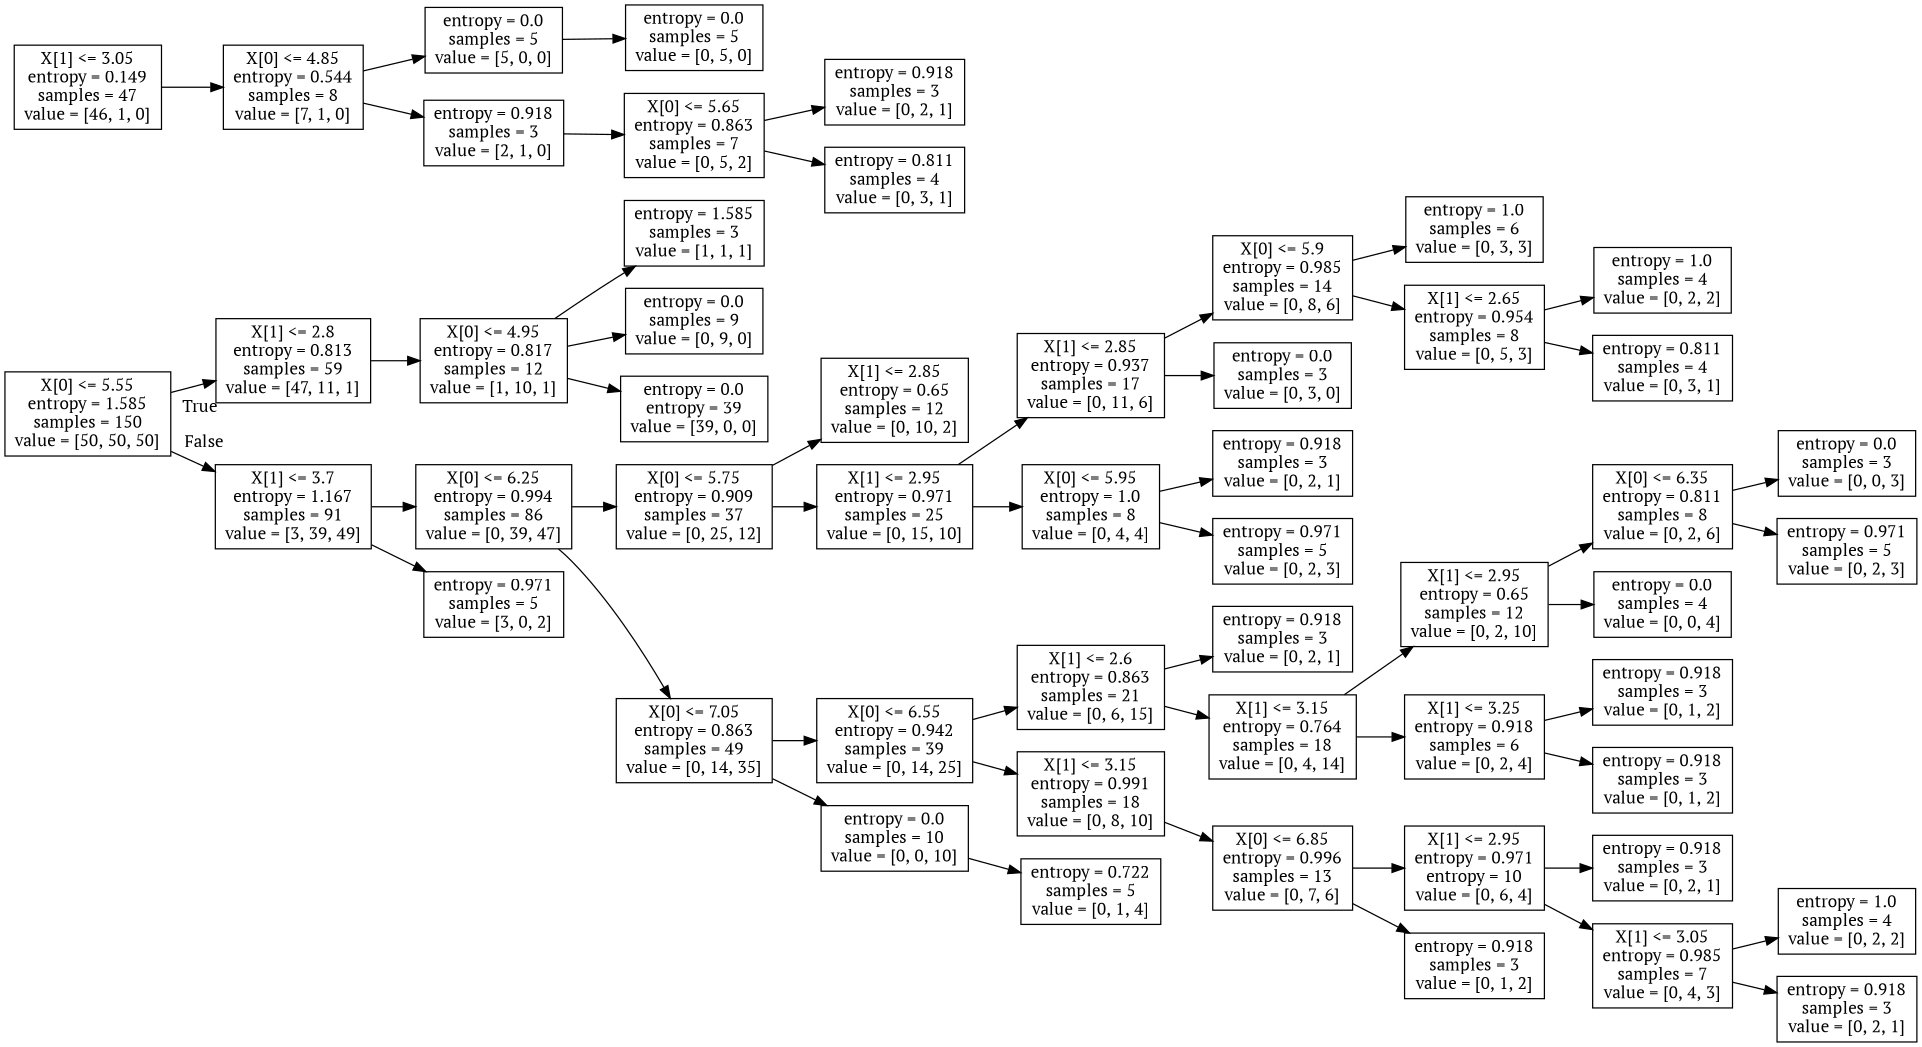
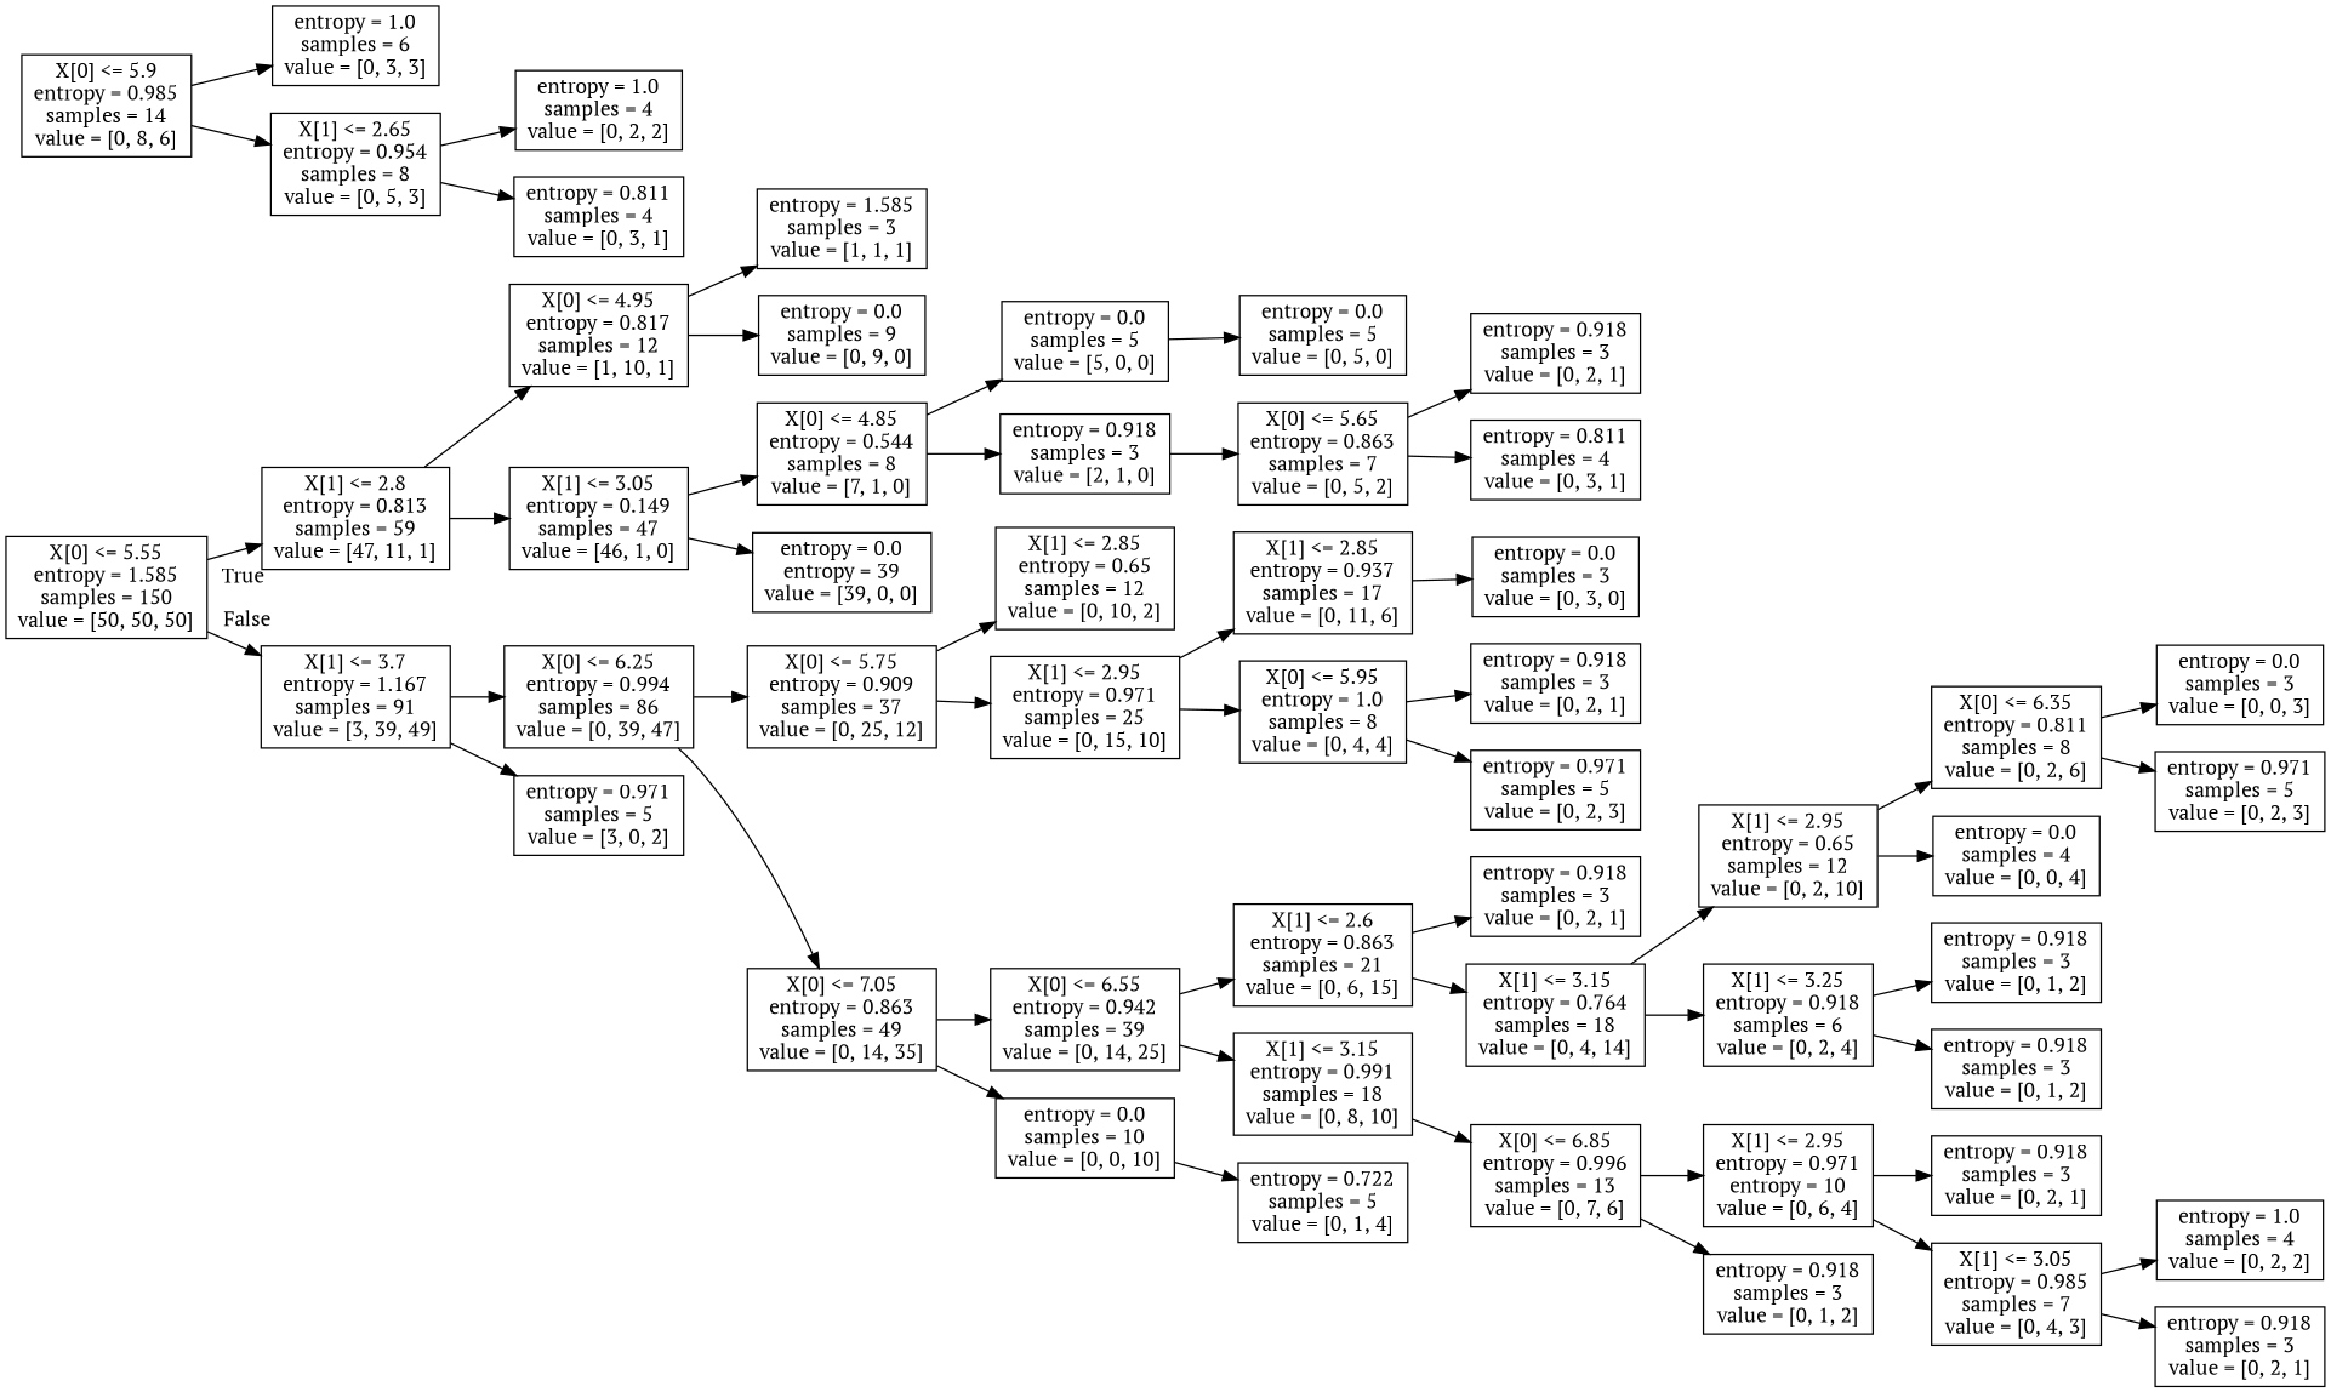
  digraph {
    fontname="PT Serif"
    rankdir=LR
    node [fontname="PT Serif" shape=box]
    edge [fontname="PT Serif"]
    n1 [height=0.94444 label="X[0] <= 5.55\nentropy = 1.585\nsamples = 150\nvalue = [50, 50, 50]" width=1.7361]
    n2 [height=0.94444 label="X[1] <= 2.8\nentropy = 0.813\nsamples = 59\nvalue = [47, 11, 1]" width=1.6528]
    n3 [height=0.94444 label="X[1] <= 3.7\nentropy = 1.167\nsamples = 91\nvalue = [3, 39, 49]" width=1.6528]
    n4 [height=0.94444 label="X[0] <= 4.95\nentropy = 0.817\nsamples = 12\nvalue = [1, 10, 1]" width=1.5556]
    n5 [height=0.94444 label="X[1] <= 3.05\nentropy = 0.149\nsamples = 47\nvalue = [46, 1, 0]" width=1.5556]
    n6 [height=0.94444 label="X[0] <= 6.25\nentropy = 0.994\nsamples = 86\nvalue = [0, 39, 47]" width=1.6528]
    n7 [height=0.73611 label="entropy = 0.971\nsamples = 5\nvalue = [3, 0, 2]" width=1.4722]
    n8 [height=0.73611 label="entropy = 1.585\nsamples = 3\nvalue = [1, 1, 1]" width=1.4722]
    n9 [height=0.73611 label="entropy = 0.0\nsamples = 9\nvalue = [0, 9, 0]" width=1.4583]
    n10 [height=0.94444 label="X[0] <= 4.85\nentropy = 0.544\nsamples = 8\nvalue = [7, 1, 0]" width=1.4722]
    n11 [height=0.73611 label="entropy = 0.0\nentropy = 39\nvalue = [39, 0, 0]" width=1.5556]
    n12 [height=0.94444 label="X[0] <= 5.75\nentropy = 0.909\nsamples = 37\nvalue = [0, 25, 12]" width=1.6528]
    n13 [height=0.94444 label="X[0] <= 7.05\nentropy = 0.863\nsamples = 49\nvalue = [0, 14, 35]" width=1.6528]
    n14 [height=0.73611 label="entropy = 0.0\nsamples = 5\nvalue = [5, 0, 0]" width=1.4583]
    n15 [height=0.73611 label="entropy = 0.918\nsamples = 3\nvalue = [2, 1, 0]" width=1.4722]
    n16 [height=0.73611 label="entropy = 0.0\nsamples = 5\nvalue = [0, 5, 0]" width=1.4583]
    n17 [height=0.94444 label="X[0] <= 5.65\nentropy = 0.863\nsamples = 7\nvalue = [0, 5, 2]" width=1.4722]
    n18 [height=0.94444 label="X[1] <= 2.85\nentropy = 0.65\nsamples = 12\nvalue = [0, 10, 2]" width=1.5556]
    n19 [height=0.94444 label="X[1] <= 2.95\nentropy = 0.971\nsamples = 25\nvalue = [0, 15, 10]" width=1.6528]
    n20 [height=0.94444 label="X[0] <= 6.55\nentropy = 0.942\nsamples = 39\nvalue = [0, 14, 25]" width=1.6528]
    n21 [height=0.73611 label="entropy = 0.0\nsamples = 10\nvalue = [0, 0, 10]" width=1.5556]
    n22 [height=0.94444 label="X[1] <= 2.85\nentropy = 0.937\nsamples = 17\nvalue = [0, 11, 6]" width=1.5556]
    n23 [height=0.94444 label="X[0] <= 5.95\nentropy = 1.0\nsamples = 8\nvalue = [0, 4, 4]" width=1.4583]
    n24 [height=0.94444 label="X[1] <= 2.6\nentropy = 0.863\nsamples = 21\nvalue = [0, 6, 15]" width=1.5556]
    n25 [height=0.94444 label="X[1] <= 3.15\nentropy = 0.991\nsamples = 18\nvalue = [0, 8, 10]" width=1.5556]
    n26 [height=0.73611 label="entropy = 0.722\nsamples = 5\nvalue = [0, 1, 4]" width=1.4722]
    n27 [height=0.73611 label="entropy = 0.918\nsamples = 3\nvalue = [0, 2, 1]" width=1.4722]
    n28 [height=0.73611 label="entropy = 0.811\nsamples = 4\nvalue = [0, 3, 1]" width=1.4722]
    n29 [height=0.94444 label="X[0] <= 5.9\nentropy = 0.985\nsamples = 14\nvalue = [0, 8, 6]" width=1.4722]
    n30 [height=0.73611 label="entropy = 0.0\nsamples = 3\nvalue = [0, 3, 0]" width=1.4583]
    n31 [height=0.73611 label="entropy = 0.918\nsamples = 3\nvalue = [0, 2, 1]" width=1.4722]
    n32 [height=0.73611 label="entropy = 0.971\nsamples = 5\nvalue = [0, 2, 3]" width=1.4722]
    n33 [height=0.73611 label="entropy = 1.0\nsamples = 6\nvalue = [0, 3, 3]" width=1.4583]
    n34 [height=0.94444 label="X[1] <= 2.65\nentropy = 0.954\nsamples = 8\nvalue = [0, 5, 3]" width=1.4722]
    n35 [height=0.73611 label="entropy = 1.0\nsamples = 4\nvalue = [0, 2, 2]" width=1.4583]
    n36 [height=0.73611 label="entropy = 0.811\nsamples = 4\nvalue = [0, 3, 1]" width=1.4722]
    n37 [height=0.73611 label="entropy = 0.918\nsamples = 3\nvalue = [0, 2, 1]" width=1.4722]
    n38 [height=0.94444 label="X[1] <= 3.15\nentropy = 0.764\nsamples = 18\nvalue = [0, 4, 14]" width=1.5556]
    n39 [height=0.94444 label="X[0] <= 6.85\nentropy = 0.996\nsamples = 13\nvalue = [0, 7, 6]" width=1.4722]
    n40 [height=0.94444 label="X[1] <= 2.95\nentropy = 0.65\nsamples = 12\nvalue = [0, 2, 10]" width=1.5556]
    n41 [height=0.94444 label="X[1] <= 3.25\nentropy = 0.918\nsamples = 6\nvalue = [0, 2, 4]" width=1.4722]
    n42 [height=0.94444 label="X[1] <= 2.95\nentropy = 0.971\nentropy = 10\nvalue = [0, 6, 4]" width=1.4722]
    n43 [height=0.73611 label="entropy = 0.918\nsamples = 3\nvalue = [0, 1, 2]" width=1.4722]
    n44 [height=0.94444 label="X[0] <= 6.35\nentropy = 0.811\nsamples = 8\nvalue = [0, 2, 6]" width=1.4722]
    n45 [height=0.73611 label="entropy = 0.0\nsamples = 4\nvalue = [0, 0, 4]" width=1.4583]
    n46 [height=0.73611 label="entropy = 0.918\nsamples = 3\nvalue = [0, 1, 2]" width=1.4722]
    n47 [height=0.73611 label="entropy = 0.918\nsamples = 3\nvalue = [0, 1, 2]" width=1.4722]
    n48 [height=0.73611 label="entropy = 0.0\nsamples = 3\nvalue = [0, 0, 3]" width=1.4583]
    n49 [height=0.73611 label="entropy = 0.971\nsamples = 5\nvalue = [0, 2, 3]" width=1.4722]
    n50 [height=0.73611 label="entropy = 0.918\nsamples = 3\nvalue = [0, 2, 1]" width=1.4722]
    n51 [height=0.94444 label="X[1] <= 3.05\nentropy = 0.985\nsamples = 7\nvalue = [0, 4, 3]" width=1.4722]
    n52 [height=0.73611 label="entropy = 1.0\nsamples = 4\nvalue = [0, 2, 2]" width=1.4583]
    n53 [height=0.73611 label="entropy = 0.918\nsamples = 3\nvalue = [0, 2, 1]" width=1.4722]
    n1 -> n2 [headlabel=True labelangle=45 labeldistance=2.5]
    n1 -> n3 [headlabel=False labelangle=-45 labeldistance=2.5]
    n2 -> n4
+   n2 -> n5
    n3 -> n6
    n3 -> n7
    n4 -> n8
    n4 -> n9
    n5 -> n10
-   n4 -> n11
+   n5 -> n11
    n6 -> n12
    n6 -> n13
    n10 -> n14
    n10 -> n15
    n12 -> n18
    n12 -> n19
    n13 -> n20
    n13 -> n21
    n14 -> n16
    n15 -> n17
    n17 -> n27
    n17 -> n28
    n19 -> n22
    n19 -> n23
    n20 -> n24
    n20 -> n25
    n21 -> n26
-   n22 -> n29
    n22 -> n30
    n23 -> n31
    n23 -> n32
    n24 -> n37
    n24 -> n38
    n25 -> n39
    n29 -> n33
    n29 -> n34
    n34 -> n35
    n34 -> n36
    n38 -> n40
    n38 -> n41
    n39 -> n42
    n39 -> n43
    n40 -> n44
    n40 -> n45
    n41 -> n46
    n41 -> n47
    n42 -> n50
    n42 -> n51
    n44 -> n48
    n44 -> n49
    n51 -> n52
    n51 -> n53
  }
